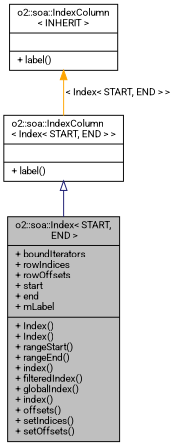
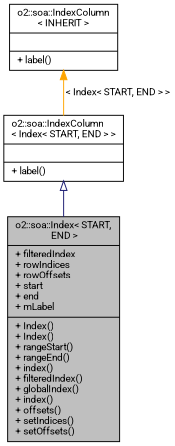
  digraph {
    fontname=Roboto
    node [color=black fontname=Roboto fontsize=10 shape=record]
    edge [dir=back fontname=Roboto fontsize=10 labelfontname=Helvetica labelfontsize=10 style=solid]
-   n1 [fillcolor=grey75 fontcolor=black height=0.2 label="{o2::soa::Index\< START,\l END \>\n|+ boundIterators\l+ rowIndices\l+ rowOffsets\l+ start\l+ end\l+ mLabel\l|+ Index()\l+ Index()\l+ rangeStart()\l+ rangeEnd()\l+ index()\l+ filteredIndex()\l+ globalIndex()\l+ index()\l+ offsets()\l+ setIndices()\l+ setOffsets()\l}" style=filled width=0.4]
+   n1 [fillcolor=grey75 fontcolor=black height=0.2 label="{o2::soa::Index\< START,\l END \>\n|+ filteredIndex\l+ rowIndices\l+ rowOffsets\l+ start\l+ end\l+ mLabel\l|+ Index()\l+ Index()\l+ rangeStart()\l+ rangeEnd()\l+ index()\l+ filteredIndex()\l+ globalIndex()\l+ index()\l+ offsets()\l+ setIndices()\l+ setOffsets()\l}" style=filled width=0.4]
    n2 [height=0.2 label="{o2::soa::IndexColumn\l\< Index\< START, END \> \>\n||+ label()\l}" width=0.4]
    n3 [height=0.2 label="{o2::soa::IndexColumn\l\< INHERIT \>\n||+ label()\l}" width=0.4]
    n2 -> n1 [arrowtail=onormal color=midnightblue]
    n3 -> n2 [color=orange label=" \< Index\< START, END \> \>"]
  }
